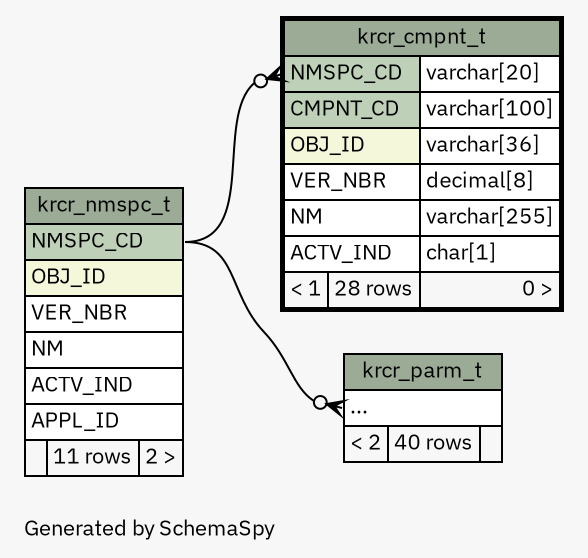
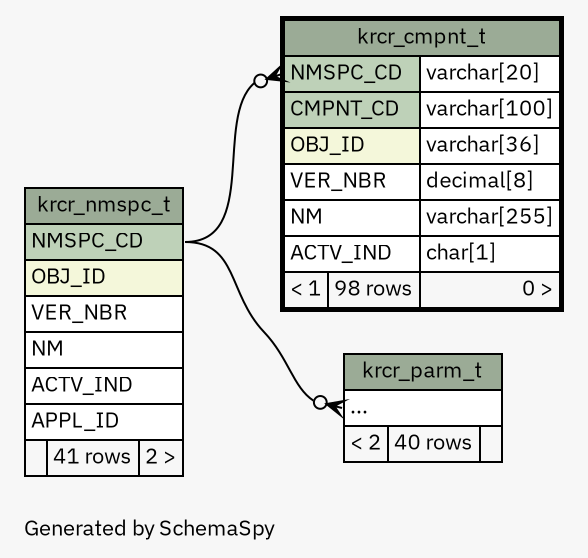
  digraph {
    bgcolor="#f7f7f7"
    fontname="IBM Plex Sans"
    fontsize=11
    label="\nGenerated by SchemaSpy"
    labeljust=l
    nodesep=0.18
    rankdir=RL
    ranksep=0.46
    node [fontname="IBM Plex Sans" fontsize=11 shape=plaintext]
    edge [arrowhead=none arrowsize=0.8 arrowtail=crowodot dir=back fontname="IBM Plex Sans" headport="NMSPC_CD:e"]
-   n1 [label=<     <TABLE BORDER="2" CELLBORDER="1" CELLSPACING="0" BGCOLOR="#ffffff">       <TR><TD COLSPAN="3" BGCOLOR="#9bab96" ALIGN="CENTER">krcr_cmpnt_t</TD></TR>       <TR><TD PORT="NMSPC_CD" COLSPAN="2" BGCOLOR="#bed1b8" ALIGN="LEFT">NMSPC_CD</TD><TD PORT="NMSPC_CD.type" ALIGN="LEFT">varchar[20]</TD></TR>       <TR><TD PORT="CMPNT_CD" COLSPAN="2" BGCOLOR="#bed1b8" ALIGN="LEFT">CMPNT_CD</TD><TD PORT="CMPNT_CD.type" ALIGN="LEFT">varchar[100]</TD></TR>       <TR><TD PORT="OBJ_ID" COLSPAN="2" BGCOLOR="#f4f7da" ALIGN="LEFT">OBJ_ID</TD><TD PORT="OBJ_ID.type" ALIGN="LEFT">varchar[36]</TD></TR>       <TR><TD PORT="VER_NBR" COLSPAN="2" ALIGN="LEFT">VER_NBR</TD><TD PORT="VER_NBR.type" ALIGN="LEFT">decimal[8]</TD></TR>       <TR><TD PORT="NM" COLSPAN="2" ALIGN="LEFT">NM</TD><TD PORT="NM.type" ALIGN="LEFT">varchar[255]</TD></TR>       <TR><TD PORT="ACTV_IND" COLSPAN="2" ALIGN="LEFT">ACTV_IND</TD><TD PORT="ACTV_IND.type" ALIGN="LEFT">char[1]</TD></TR>       <TR><TD ALIGN="LEFT" BGCOLOR="#f7f7f7">&lt; 1</TD><TD ALIGN="RIGHT" BGCOLOR="#f7f7f7">28 rows</TD><TD ALIGN="RIGHT" BGCOLOR="#f7f7f7">0 &gt;</TD></TR>     </TABLE>>]
-   n2 [label=<     <TABLE BORDER="0" CELLBORDER="1" CELLSPACING="0" BGCOLOR="#ffffff">       <TR><TD COLSPAN="3" BGCOLOR="#9bab96" ALIGN="CENTER">krcr_nmspc_t</TD></TR>       <TR><TD PORT="NMSPC_CD" COLSPAN="3" BGCOLOR="#bed1b8" ALIGN="LEFT">NMSPC_CD</TD></TR>       <TR><TD PORT="OBJ_ID" COLSPAN="3" BGCOLOR="#f4f7da" ALIGN="LEFT">OBJ_ID</TD></TR>       <TR><TD PORT="VER_NBR" COLSPAN="3" ALIGN="LEFT">VER_NBR</TD></TR>       <TR><TD PORT="NM" COLSPAN="3" ALIGN="LEFT">NM</TD></TR>       <TR><TD PORT="ACTV_IND" COLSPAN="3" ALIGN="LEFT">ACTV_IND</TD></TR>       <TR><TD PORT="APPL_ID" COLSPAN="3" ALIGN="LEFT">APPL_ID</TD></TR>       <TR><TD ALIGN="LEFT" BGCOLOR="#f7f7f7">  </TD><TD ALIGN="RIGHT" BGCOLOR="#f7f7f7">11 rows</TD><TD ALIGN="RIGHT" BGCOLOR="#f7f7f7">2 &gt;</TD></TR>     </TABLE>>]
+   n1 [label=<     <TABLE BORDER="2" CELLBORDER="1" CELLSPACING="0" BGCOLOR="#ffffff">       <TR><TD COLSPAN="3" BGCOLOR="#9bab96" ALIGN="CENTER">krcr_cmpnt_t</TD></TR>       <TR><TD PORT="NMSPC_CD" COLSPAN="2" BGCOLOR="#bed1b8" ALIGN="LEFT">NMSPC_CD</TD><TD PORT="NMSPC_CD.type" ALIGN="LEFT">varchar[20]</TD></TR>       <TR><TD PORT="CMPNT_CD" COLSPAN="2" BGCOLOR="#bed1b8" ALIGN="LEFT">CMPNT_CD</TD><TD PORT="CMPNT_CD.type" ALIGN="LEFT">varchar[100]</TD></TR>       <TR><TD PORT="OBJ_ID" COLSPAN="2" BGCOLOR="#f4f7da" ALIGN="LEFT">OBJ_ID</TD><TD PORT="OBJ_ID.type" ALIGN="LEFT">varchar[36]</TD></TR>       <TR><TD PORT="VER_NBR" COLSPAN="2" ALIGN="LEFT">VER_NBR</TD><TD PORT="VER_NBR.type" ALIGN="LEFT">decimal[8]</TD></TR>       <TR><TD PORT="NM" COLSPAN="2" ALIGN="LEFT">NM</TD><TD PORT="NM.type" ALIGN="LEFT">varchar[255]</TD></TR>       <TR><TD PORT="ACTV_IND" COLSPAN="2" ALIGN="LEFT">ACTV_IND</TD><TD PORT="ACTV_IND.type" ALIGN="LEFT">char[1]</TD></TR>       <TR><TD ALIGN="LEFT" BGCOLOR="#f7f7f7">&lt; 1</TD><TD ALIGN="RIGHT" BGCOLOR="#f7f7f7">98 rows</TD><TD ALIGN="RIGHT" BGCOLOR="#f7f7f7">0 &gt;</TD></TR>     </TABLE>>]
+   n2 [label=<     <TABLE BORDER="0" CELLBORDER="1" CELLSPACING="0" BGCOLOR="#ffffff">       <TR><TD COLSPAN="3" BGCOLOR="#9bab96" ALIGN="CENTER">krcr_nmspc_t</TD></TR>       <TR><TD PORT="NMSPC_CD" COLSPAN="3" BGCOLOR="#bed1b8" ALIGN="LEFT">NMSPC_CD</TD></TR>       <TR><TD PORT="OBJ_ID" COLSPAN="3" BGCOLOR="#f4f7da" ALIGN="LEFT">OBJ_ID</TD></TR>       <TR><TD PORT="VER_NBR" COLSPAN="3" ALIGN="LEFT">VER_NBR</TD></TR>       <TR><TD PORT="NM" COLSPAN="3" ALIGN="LEFT">NM</TD></TR>       <TR><TD PORT="ACTV_IND" COLSPAN="3" ALIGN="LEFT">ACTV_IND</TD></TR>       <TR><TD PORT="APPL_ID" COLSPAN="3" ALIGN="LEFT">APPL_ID</TD></TR>       <TR><TD ALIGN="LEFT" BGCOLOR="#f7f7f7">  </TD><TD ALIGN="RIGHT" BGCOLOR="#f7f7f7">41 rows</TD><TD ALIGN="RIGHT" BGCOLOR="#f7f7f7">2 &gt;</TD></TR>     </TABLE>>]
    n3 [label=<     <TABLE BORDER="0" CELLBORDER="1" CELLSPACING="0" BGCOLOR="#ffffff">       <TR><TD COLSPAN="3" BGCOLOR="#9bab96" ALIGN="CENTER">krcr_parm_t</TD></TR>       <TR><TD PORT="elipses" COLSPAN="3" ALIGN="LEFT">...</TD></TR>       <TR><TD ALIGN="LEFT" BGCOLOR="#f7f7f7">&lt; 2</TD><TD ALIGN="RIGHT" BGCOLOR="#f7f7f7">40 rows</TD><TD ALIGN="RIGHT" BGCOLOR="#f7f7f7">  </TD></TR>     </TABLE>>]
    n1 -> n2 [tailport="NMSPC_CD:w"]
    n3 -> n2 [tailport="elipses:w"]
  }
